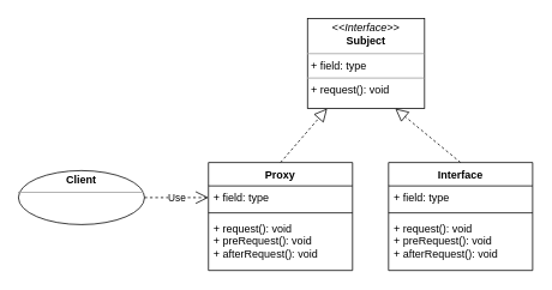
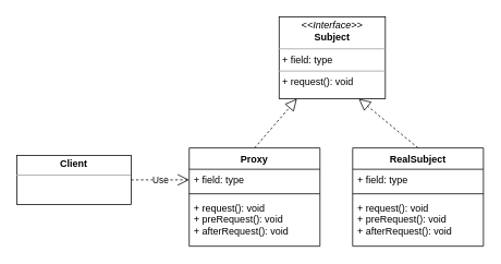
  <mxCell id="0" />
  <mxCell id="1" parent="0" />
  <mxCell id="2" value="&lt;p style=&quot;margin: 0px ; margin-top: 4px ; text-align: center&quot;&gt;&lt;i&gt;&amp;lt;&amp;lt;Interface&amp;gt;&amp;gt;&lt;/i&gt;&lt;br&gt;&lt;b&gt;Subject&lt;/b&gt;&lt;/p&gt;&lt;hr size=&quot;1&quot;&gt;&lt;p style=&quot;margin: 0px ; margin-left: 4px&quot;&gt;+ field: type&lt;/p&gt;&lt;hr size=&quot;1&quot;&gt;&lt;p style=&quot;margin: 0px ; margin-left: 4px&quot;&gt;+ request(): void&lt;br&gt;&lt;/p&gt;" style="verticalAlign=top;align=left;overflow=fill;fontSize=12;fontFamily=Helvetica;html=1;" vertex="1" parent="1"><mxGeometry x="341" y="20" width="130" height="100" as="geometry" /></mxCell>
  <mxCell id="3" value="" style="endArrow=block;dashed=1;endFill=0;endSize=12;html=1;exitX=0.5;exitY=0;exitDx=0;exitDy=0;entryX=0.75;entryY=1;entryDx=0;entryDy=0;" edge="1" parent="1" source="11" target="2"><mxGeometry width="160" relative="1" as="geometry"><mxPoint x="461" y="200" as="sourcePoint" /><mxPoint x="391" y="170" as="targetPoint" /></mxGeometry></mxCell>
  <mxCell id="4" value="" style="endArrow=block;dashed=1;endFill=0;endSize=12;html=1;exitX=0.5;exitY=0;exitDx=0;exitDy=0;" edge="1" parent="1" source="7" target="2"><mxGeometry width="160" relative="1" as="geometry"><mxPoint x="301" y="200" as="sourcePoint" /><mxPoint x="271" y="140" as="targetPoint" /></mxGeometry></mxCell>
- <mxCell id="5" value="&lt;p style=&quot;margin: 0px ; margin-top: 4px ; text-align: center&quot;&gt;&lt;b&gt;Client&lt;/b&gt;&lt;/p&gt;&lt;hr size=&quot;1&quot;&gt;&lt;div style=&quot;height: 2px&quot;&gt;&amp;nbsp;&lt;/div&gt;" style="ellipse;verticalAlign=top;align=left;overflow=fill;fontSize=12;fontFamily=Helvetica;html=1;" vertex="1" parent="1"><mxGeometry x="20" y="189" width="140" height="60" as="geometry" /></mxCell>
+ <mxCell id="5" value="&lt;p style=&quot;margin: 0px ; margin-top: 4px ; text-align: center&quot;&gt;&lt;b&gt;Client&lt;/b&gt;&lt;/p&gt;&lt;hr size=&quot;1&quot;&gt;&lt;div style=&quot;height: 2px&quot;&gt;&amp;nbsp;&lt;/div&gt;" style="verticalAlign=top;align=left;overflow=fill;fontSize=12;fontFamily=Helvetica;html=1;" vertex="1" parent="1"><mxGeometry x="20" y="189" width="140" height="60" as="geometry" /></mxCell>
  <mxCell id="6" value="Use" style="endArrow=open;endSize=12;dashed=1;html=1;exitX=1;exitY=0.5;exitDx=0;exitDy=0;" edge="1" parent="1" source="5" target="8"><mxGeometry width="160" relative="1" as="geometry"><mxPoint x="91" y="150" as="sourcePoint" /><mxPoint x="191" y="300" as="targetPoint" /></mxGeometry></mxCell>
  <mxCell id="7" value="Proxy" style="swimlane;fontStyle=1;align=center;verticalAlign=top;childLayout=stackLayout;horizontal=1;startSize=26;horizontalStack=0;resizeParent=1;resizeParentMax=0;resizeLast=0;collapsible=1;marginBottom=0;" vertex="1" parent="1"><mxGeometry x="231" y="180" width="160" height="120" as="geometry" /></mxCell>
  <mxCell id="8" value="+ field: type" style="text;strokeColor=none;fillColor=none;align=left;verticalAlign=top;spacingLeft=4;spacingRight=4;overflow=hidden;rotatable=0;points=[[0,0.5],[1,0.5]];portConstraint=eastwest;" vertex="1" parent="7"><mxGeometry y="26" width="160" height="26" as="geometry" /></mxCell>
  <mxCell id="9" value="" style="line;strokeWidth=1;fillColor=none;align=left;verticalAlign=middle;spacingTop=-1;spacingLeft=3;spacingRight=3;rotatable=0;labelPosition=right;points=[];portConstraint=eastwest;" vertex="1" parent="7"><mxGeometry y="52" width="160" height="8" as="geometry" /></mxCell>
  <mxCell id="10" value="+ request(): void&#10;+ preRequest(): void&#10;+ afterRequest(): void&#10;&#10;&#10;&#10;" style="text;strokeColor=none;fillColor=none;align=left;verticalAlign=top;spacingLeft=4;spacingRight=4;overflow=hidden;rotatable=0;points=[[0,0.5],[1,0.5]];portConstraint=eastwest;" vertex="1" parent="7"><mxGeometry y="60" width="160" height="60" as="geometry" /></mxCell>
- <mxCell id="11" value="Interface" style="swimlane;fontStyle=1;align=center;verticalAlign=top;childLayout=stackLayout;horizontal=1;startSize=26;horizontalStack=0;resizeParent=1;resizeParentMax=0;resizeLast=0;collapsible=1;marginBottom=0;" vertex="1" parent="1"><mxGeometry x="431" y="180" width="160" height="120" as="geometry" /></mxCell>
+ <mxCell id="11" value="RealSubject" style="swimlane;fontStyle=1;align=center;verticalAlign=top;childLayout=stackLayout;horizontal=1;startSize=26;horizontalStack=0;resizeParent=1;resizeParentMax=0;resizeLast=0;collapsible=1;marginBottom=0;" vertex="1" parent="1"><mxGeometry x="431" y="180" width="160" height="120" as="geometry" /></mxCell>
  <mxCell id="12" value="+ field: type" style="text;strokeColor=none;fillColor=none;align=left;verticalAlign=top;spacingLeft=4;spacingRight=4;overflow=hidden;rotatable=0;points=[[0,0.5],[1,0.5]];portConstraint=eastwest;" vertex="1" parent="11"><mxGeometry y="26" width="160" height="26" as="geometry" /></mxCell>
  <mxCell id="13" value="" style="line;strokeWidth=1;fillColor=none;align=left;verticalAlign=middle;spacingTop=-1;spacingLeft=3;spacingRight=3;rotatable=0;labelPosition=right;points=[];portConstraint=eastwest;" vertex="1" parent="11"><mxGeometry y="52" width="160" height="8" as="geometry" /></mxCell>
  <mxCell id="14" value="+ request(): void&#10;+ preRequest(): void&#10;+ afterRequest(): void&#10;&#10;&#10;&#10;" style="text;strokeColor=none;fillColor=none;align=left;verticalAlign=top;spacingLeft=4;spacingRight=4;overflow=hidden;rotatable=0;points=[[0,0.5],[1,0.5]];portConstraint=eastwest;" vertex="1" parent="11"><mxGeometry y="60" width="160" height="60" as="geometry" /></mxCell>
